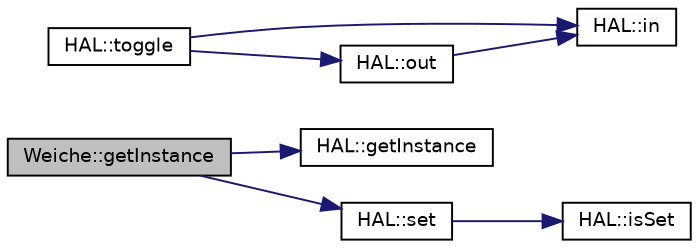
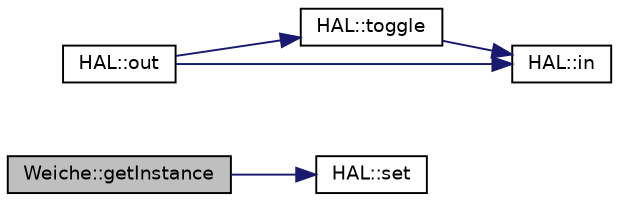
  digraph {
    rankdir=LR
    node [color=black fillcolor=white fontname=Helvetica fontsize=10 shape=record style=filled]
    edge [color=midnightblue fontname=Helvetica fontsize=10 labelfontname=Helvetica labelfontsize=10 style=solid]
    n1 [fillcolor=grey75 fontcolor=black height=0.2 label="Weiche::getInstance" width=0.4]
-   n2 [height=0.2 label="HAL::getInstance" width=0.4]
    n3 [height=0.2 label="HAL::set" width=0.4]
-   n4 [height=0.2 label="HAL::isSet" width=0.4]
    n5 [height=0.2 label="HAL::toggle" width=0.4]
    n6 [height=0.2 label="HAL::in" width=0.4]
    n7 [height=0.2 label="HAL::out" width=0.4]
-   n1 -> n2
    n1 -> n3
-   n3 -> n4
    n5 -> n6
-   n5 -> n7
+   n7 -> n5
    n7 -> n6
  }
